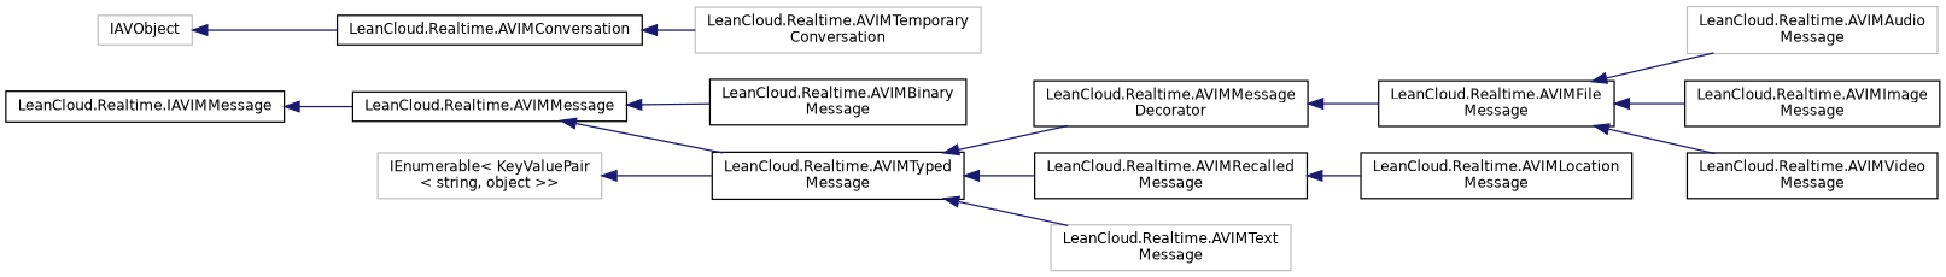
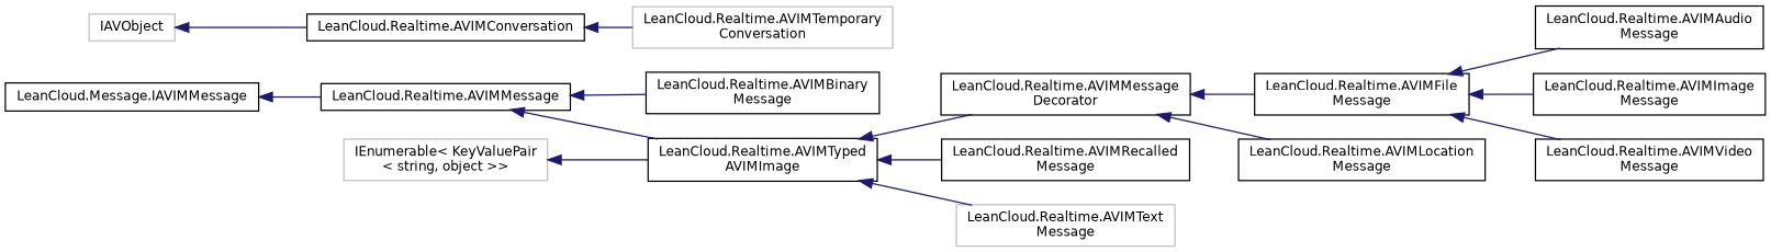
  digraph {
    rankdir=LR
    node [color=black fillcolor=white fontname=Helvetica fontsize=10 shape=record style=filled]
    edge [color=midnightblue dir=back fontname=Helvetica fontsize=10 labelfontname=Helvetica labelfontsize=10 style=solid]
-   n1 [height=0.2 label="LeanCloud.Realtime.IAVIMMessage" width=0.4]
+   n1 [height=0.2 label="LeanCloud.Message.IAVIMMessage" width=0.4]
    n2 [height=0.2 label="LeanCloud.Realtime.AVIMMessage" width=0.4]
    n3 [height=0.2 label="LeanCloud.Realtime.AVIMBinary\lMessage" width=0.4]
-   n4 [height=0.2 label="LeanCloud.Realtime.AVIMTyped\lMessage" width=0.4]
+   n4 [height=0.2 label="LeanCloud.Realtime.AVIMTyped\lAVIMImage" width=0.4]
    n5 [height=0.2 label="LeanCloud.Realtime.AVIMMessage\lDecorator" width=0.4]
    n6 [height=0.2 label="LeanCloud.Realtime.AVIMRecalled\lMessage" width=0.4]
    n7 [color=grey75 height=0.2 label="LeanCloud.Realtime.AVIMText\lMessage" width=0.4]
    n8 [height=0.2 label="LeanCloud.Realtime.AVIMFile\lMessage" width=0.4]
    n9 [height=0.2 label="LeanCloud.Realtime.AVIMLocation\lMessage" width=0.4]
-   n10 [color=grey75 height=0.2 label="LeanCloud.Realtime.AVIMAudio\lMessage" width=0.4]
+   n10 [height=0.2 label="LeanCloud.Realtime.AVIMAudio\lMessage" width=0.4]
    n11 [height=0.2 label="LeanCloud.Realtime.AVIMImage\lMessage" width=0.4]
    n12 [height=0.2 label="LeanCloud.Realtime.AVIMVideo\lMessage" width=0.4]
    n13 [color=grey75 height=0.2 label=IAVObject width=0.4]
    n14 [height=0.2 label="LeanCloud.Realtime.AVIMConversation" width=0.4]
    n15 [color=grey75 height=0.2 label="LeanCloud.Realtime.AVIMTemporary\lConversation" width=0.4]
    n16 [color=grey75 height=0.2 label="IEnumerable\< KeyValuePair\l\< string, object \>\>" width=0.4]
    n1 -> n2
    n2 -> n3
    n2 -> n4
    n4 -> n5
    n4 -> n6
    n4 -> n7
    n5 -> n8
-   n6 -> n9
+   n5 -> n9
    n8 -> n10
    n8 -> n11
    n8 -> n12
    n13 -> n14
    n14 -> n15
    n16 -> n4
  }
